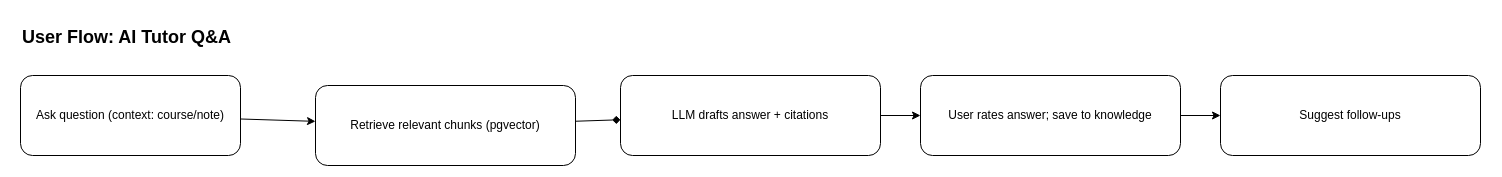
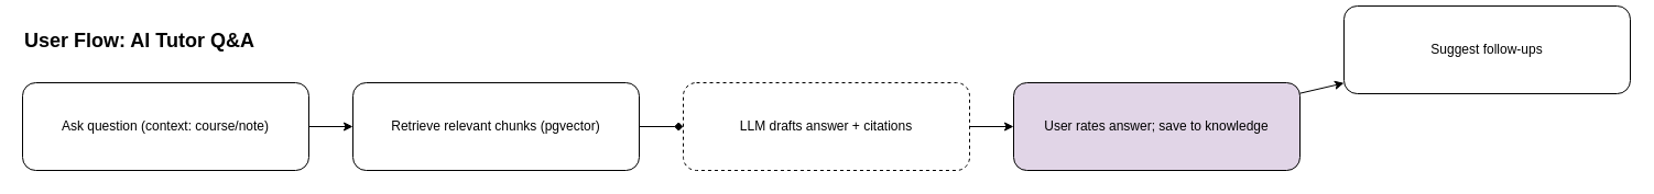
  <mxCell id="0" />
  <mxCell id="1" parent="0" />
  <mxCell id="2" value="User Flow: AI Tutor Q&amp;A" style="text;whiteSpace=wrap;html=1;fontStyle=1;fontSize=18;" vertex="1" parent="1"><mxGeometry x="20" y="20" width="800" height="40" as="geometry" /></mxCell>
- <mxCell id="3" value="Ask question (context: course/note)" style="rounded=1;whiteSpace=wrap;html=1;" vertex="1" parent="1"><mxGeometry x="20" y="75" width="220" height="80" as="geometry" /></mxCell>
- <mxCell id="4" value="Retrieve relevant chunks (pgvector)" style="rounded=1;whiteSpace=wrap;html=1;" vertex="1" parent="1"><mxGeometry x="315" y="85" width="260" height="80" as="geometry" /></mxCell>
+ <mxCell id="3" value="Ask question (context: course/note)" style="rounded=1;whiteSpace=wrap;html=1;" vertex="1" parent="1"><mxGeometry x="20" y="75" width="260" height="80" as="geometry" /></mxCell>
+ <mxCell id="4" value="Retrieve relevant chunks (pgvector)" style="rounded=1;whiteSpace=wrap;html=1;" vertex="1" parent="1"><mxGeometry x="320" y="75" width="260" height="80" as="geometry" /></mxCell>
  <mxCell id="5" value="" style="endArrow=classic;" edge="1" parent="1" source="3" target="4"><mxGeometry relative="1" as="geometry" /></mxCell>
- <mxCell id="6" value="LLM drafts answer + citations" style="rounded=1;whiteSpace=wrap;html=1;" vertex="1" parent="1"><mxGeometry x="620" y="75" width="260" height="80" as="geometry" /></mxCell>
+ <mxCell id="6" value="LLM drafts answer + citations" style="rounded=1;whiteSpace=wrap;html=1;dashed=1;" vertex="1" parent="1"><mxGeometry x="620" y="75" width="260" height="80" as="geometry" /></mxCell>
  <mxCell id="7" value="" style="endArrow=diamond;" edge="1" parent="1" source="4" target="6"><mxGeometry relative="1" as="geometry" /></mxCell>
- <mxCell id="8" value="User rates answer; save to knowledge" style="rounded=1;whiteSpace=wrap;html=1;" vertex="1" parent="1"><mxGeometry x="920" y="75" width="260" height="80" as="geometry" /></mxCell>
+ <mxCell id="8" value="User rates answer; save to knowledge" style="rounded=1;whiteSpace=wrap;html=1;fillColor=#e1d5e7;" vertex="1" parent="1"><mxGeometry x="920" y="75" width="260" height="80" as="geometry" /></mxCell>
  <mxCell id="9" value="" style="endArrow=classic;" edge="1" parent="1" source="6" target="8"><mxGeometry relative="1" as="geometry" /></mxCell>
- <mxCell id="10" value="Suggest follow-ups" style="rounded=1;whiteSpace=wrap;html=1;" vertex="1" parent="1"><mxGeometry x="1220" y="75" width="260" height="80" as="geometry" /></mxCell>
+ <mxCell id="10" value="Suggest follow-ups" style="rounded=1;whiteSpace=wrap;html=1;" vertex="1" parent="1"><mxGeometry x="1220" y="5" width="260" height="80" as="geometry" /></mxCell>
  <mxCell id="11" value="" style="endArrow=classic;" edge="1" parent="1" source="8" target="10"><mxGeometry relative="1" as="geometry" /></mxCell>
